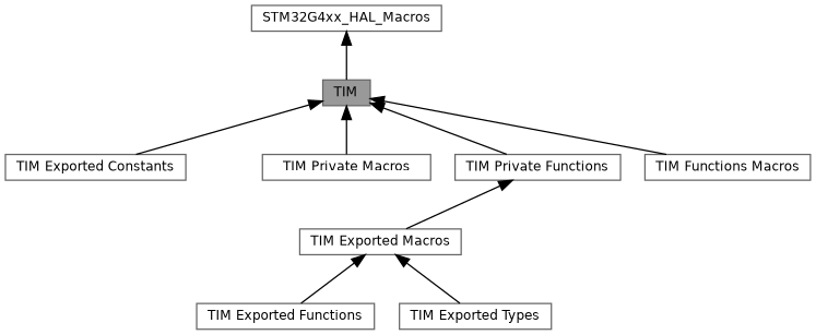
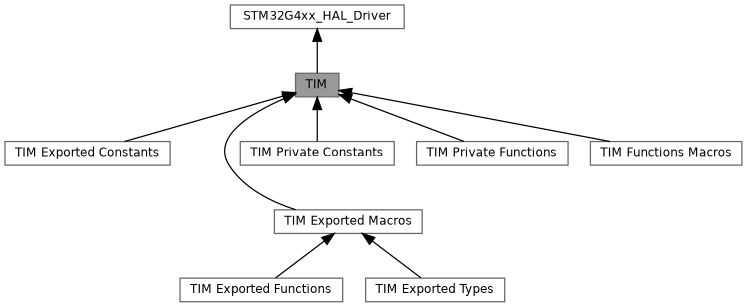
  digraph {
    rankdir=TB
    node [color=grey40 fillcolor=white fontname=Helvetica fontsize=10 shape=box style=filled]
    edge [dir=back fontname=Helvetica fontsize=10 labelfontname=Helvetica labelfontsize=10 shape=plaintext style=solid]
-   n1 [height=0.2 label=STM32G4xx_HAL_Macros width=0.4]
+   n1 [height=0.2 label=STM32G4xx_HAL_Driver width=0.4]
    n2 [color=gray40 fillcolor=grey60 fontcolor=black height=0.2 label=TIM width=0.4]
    n3 [height=0.2 label="TIM Exported Constants" width=0.4]
    n4 [height=0.2 label="TIM Exported Macros" width=0.4]
-   n5 [height=0.2 label="TIM Private Macros" width=0.4]
+   n5 [height=0.2 label="TIM Private Constants" width=0.4]
    n6 [height=0.2 label="TIM Private Functions" width=0.4]
    n7 [height=0.2 label="TIM Functions Macros" width=0.4]
    n8 [height=0.2 label="TIM Exported Functions" width=0.4]
    n9 [height=0.2 label="TIM Exported Types" width=0.4]
    n1 -> n2
    n2 -> n3
-   n6 -> n4
+   n2 -> n4
    n2 -> n5
    n2 -> n6
    n2 -> n7
    n4 -> n8
    n4 -> n9
  }
